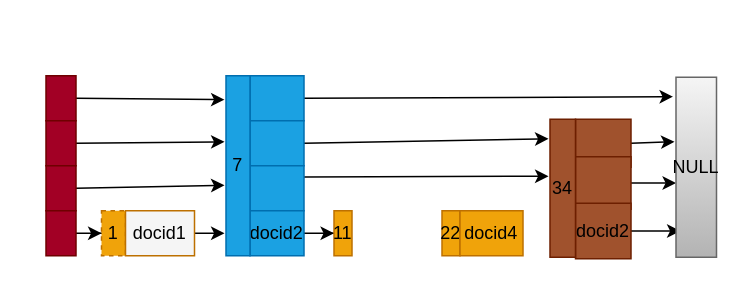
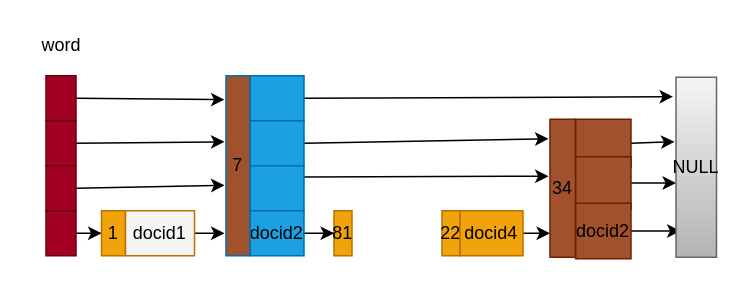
  <mxCell id="0" />
  <mxCell id="1" parent="0" />
  <mxCell id="2" style="edgeStyle=none;rounded=0;orthogonalLoop=1;jettySize=auto;html=1;exitX=1;exitY=0.5;exitDx=0;exitDy=0;entryX=-0.062;entryY=0.133;entryDx=0;entryDy=0;entryPerimeter=0;" edge="1" parent="1" source="3" target="21"><mxGeometry relative="1" as="geometry" /></mxCell>
  <mxCell id="3" value="" style="rounded=0;whiteSpace=wrap;html=1;fillColor=#a20025;strokeColor=#6F0000;" vertex="1" parent="1"><mxGeometry x="30" y="50" width="20" height="30" as="geometry" /></mxCell>
  <mxCell id="4" style="edgeStyle=none;rounded=0;orthogonalLoop=1;jettySize=auto;html=1;exitX=1;exitY=0.5;exitDx=0;exitDy=0;entryX=-0.062;entryY=0.367;entryDx=0;entryDy=0;entryPerimeter=0;" edge="1" parent="1" source="5" target="21"><mxGeometry relative="1" as="geometry" /></mxCell>
  <mxCell id="5" value="" style="rounded=0;whiteSpace=wrap;html=1;fillColor=#a20025;strokeColor=#6F0000;" vertex="1" parent="1"><mxGeometry x="30" y="80" width="20" height="30" as="geometry" /></mxCell>
  <mxCell id="6" style="edgeStyle=none;rounded=0;orthogonalLoop=1;jettySize=auto;html=1;exitX=1;exitY=0.5;exitDx=0;exitDy=0;entryX=-0.062;entryY=0.608;entryDx=0;entryDy=0;entryPerimeter=0;" edge="1" parent="1" source="7" target="21"><mxGeometry relative="1" as="geometry" /></mxCell>
  <mxCell id="7" value="" style="rounded=0;whiteSpace=wrap;html=1;fillColor=#a20025;strokeColor=#6F0000;" vertex="1" parent="1"><mxGeometry x="30" y="110" width="20" height="30" as="geometry" /></mxCell>
  <mxCell id="8" value="" style="edgeStyle=orthogonalEdgeStyle;rounded=0;orthogonalLoop=1;jettySize=auto;html=1;entryX=0;entryY=0.5;entryDx=0;entryDy=0;" edge="1" parent="1" source="9" target="10"><mxGeometry relative="1" as="geometry" /></mxCell>
  <mxCell id="9" value="" style="rounded=0;whiteSpace=wrap;html=1;fillColor=#a20025;strokeColor=#6F0000;" vertex="1" parent="1"><mxGeometry x="30" y="140" width="20" height="30" as="geometry" /></mxCell>
- <mxCell id="10" value="1" style="rounded=0;whiteSpace=wrap;html=1;fillColor=#f0a30a;strokeColor=#BD7000;dashed=1;" vertex="1" parent="1"><mxGeometry x="67" y="140" width="16" height="30" as="geometry" /></mxCell>
+ <mxCell id="10" value="1" style="rounded=0;whiteSpace=wrap;html=1;fillColor=#f0a30a;strokeColor=#BD7000;" vertex="1" parent="1"><mxGeometry x="67" y="140" width="16" height="30" as="geometry" /></mxCell>
  <mxCell id="11" value="" style="edgeStyle=orthogonalEdgeStyle;rounded=0;orthogonalLoop=1;jettySize=auto;html=1;" edge="1" parent="1" source="12"><mxGeometry relative="1" as="geometry"><mxPoint x="149" y="155" as="targetPoint" /></mxGeometry></mxCell>
  <mxCell id="12" value="docid1" style="rounded=0;whiteSpace=wrap;html=1;fillColor=#f5f5f5;strokeColor=#BD7000;" vertex="1" parent="1"><mxGeometry x="83" y="140" width="46" height="30" as="geometry" /></mxCell>
  <mxCell id="13" style="edgeStyle=none;rounded=0;orthogonalLoop=1;jettySize=auto;html=1;exitX=1;exitY=0.5;exitDx=0;exitDy=0;entryX=-0.074;entryY=0.108;entryDx=0;entryDy=0;entryPerimeter=0;" edge="1" parent="1" source="14" target="33"><mxGeometry relative="1" as="geometry" /></mxCell>
  <mxCell id="14" value="" style="rounded=0;whiteSpace=wrap;html=1;fillColor=#1ba1e2;strokeColor=#006EAF;" vertex="1" parent="1"><mxGeometry x="166" y="50" width="36" height="30" as="geometry" /></mxCell>
  <mxCell id="15" style="edgeStyle=none;rounded=0;orthogonalLoop=1;jettySize=auto;html=1;exitX=1;exitY=0.5;exitDx=0;exitDy=0;entryX=-0.059;entryY=0.141;entryDx=0;entryDy=0;entryPerimeter=0;" edge="1" parent="1" source="16" target="32"><mxGeometry relative="1" as="geometry" /></mxCell>
  <mxCell id="16" value="" style="rounded=0;whiteSpace=wrap;html=1;fillColor=#1ba1e2;strokeColor=#006EAF;" vertex="1" parent="1"><mxGeometry x="166" y="80" width="36" height="30" as="geometry" /></mxCell>
  <mxCell id="17" style="edgeStyle=none;rounded=0;orthogonalLoop=1;jettySize=auto;html=1;exitX=1;exitY=0.25;exitDx=0;exitDy=0;entryX=-0.059;entryY=0.413;entryDx=0;entryDy=0;entryPerimeter=0;" edge="1" parent="1" source="18" target="32"><mxGeometry relative="1" as="geometry" /></mxCell>
  <mxCell id="18" value="" style="rounded=0;whiteSpace=wrap;html=1;fillColor=#1ba1e2;strokeColor=#006EAF;" vertex="1" parent="1"><mxGeometry x="166" y="110" width="36" height="30" as="geometry" /></mxCell>
  <mxCell id="19" value="" style="edgeStyle=orthogonalEdgeStyle;rounded=0;orthogonalLoop=1;jettySize=auto;html=1;entryX=0;entryY=0.5;entryDx=0;entryDy=0;" edge="1" parent="1" source="20" target="22"><mxGeometry relative="1" as="geometry" /></mxCell>
  <mxCell id="20" value="docid2" style="rounded=0;whiteSpace=wrap;html=1;fillColor=#1ba1e2;strokeColor=#006EAF;" vertex="1" parent="1"><mxGeometry x="166" y="140" width="36" height="30" as="geometry" /></mxCell>
- <mxCell id="21" value="7" style="rounded=0;whiteSpace=wrap;html=1;fillColor=#1ba1e2;strokeColor=#006EAF;" vertex="1" parent="1"><mxGeometry x="150" y="50" width="16" height="120" as="geometry" /></mxCell>
- <mxCell id="22" value="11" style="rounded=0;whiteSpace=wrap;html=1;fillColor=#f0a30a;strokeColor=#BD7000;" vertex="1" parent="1"><mxGeometry x="222" y="140" width="12" height="30" as="geometry" /></mxCell>
+ <mxCell id="21" value="7" style="rounded=0;whiteSpace=wrap;html=1;fillColor=#a0522d;strokeColor=#006EAF;" vertex="1" parent="1"><mxGeometry x="150" y="50" width="16" height="120" as="geometry" /></mxCell>
+ <mxCell id="22" value="81" style="rounded=0;whiteSpace=wrap;html=1;fillColor=#f0a30a;strokeColor=#BD7000;" vertex="1" parent="1"><mxGeometry x="222" y="140" width="12" height="30" as="geometry" /></mxCell>
  <mxCell id="23" value="22" style="rounded=0;whiteSpace=wrap;html=1;fillColor=#f0a30a;strokeColor=#BD7000;" vertex="1" parent="1"><mxGeometry x="294" y="140" width="12" height="30" as="geometry" /></mxCell>
+ <mxCell id="24" value="" style="edgeStyle=orthogonalEdgeStyle;rounded=0;orthogonalLoop=1;jettySize=auto;html=1;" edge="1" parent="1" source="25" target="32"><mxGeometry relative="1" as="geometry"><Array as="points"><mxPoint x="380" y="155" /><mxPoint x="380" y="155" /></Array></mxGeometry></mxCell>
  <mxCell id="25" value="docid4" style="rounded=0;whiteSpace=wrap;html=1;fillColor=#f0a30a;strokeColor=#BD7000;" vertex="1" parent="1"><mxGeometry x="306" y="140" width="42" height="30" as="geometry" /></mxCell>
  <mxCell id="26" style="edgeStyle=none;rounded=0;orthogonalLoop=1;jettySize=auto;html=1;exitX=1;exitY=0.5;exitDx=0;exitDy=0;entryX=-0.037;entryY=0.358;entryDx=0;entryDy=0;entryPerimeter=0;" edge="1" parent="1" source="27" target="33"><mxGeometry relative="1" as="geometry" /></mxCell>
  <mxCell id="27" value="" style="rounded=0;whiteSpace=wrap;html=1;fillColor=#a0522d;strokeColor=#6D1F00;" vertex="1" parent="1"><mxGeometry x="383" y="79" width="37" height="32" as="geometry" /></mxCell>
  <mxCell id="28" value="" style="edgeStyle=orthogonalEdgeStyle;rounded=0;orthogonalLoop=1;jettySize=auto;html=1;" edge="1" parent="1" source="29" target="33"><mxGeometry relative="1" as="geometry"><Array as="points"><mxPoint x="450" y="124" /><mxPoint x="450" y="124" /></Array></mxGeometry></mxCell>
  <mxCell id="29" value="" style="rounded=0;whiteSpace=wrap;html=1;fillColor=#a0522d;strokeColor=#6D1F00;" vertex="1" parent="1"><mxGeometry x="383" y="104" width="37" height="35" as="geometry" /></mxCell>
  <mxCell id="30" value="" style="edgeStyle=orthogonalEdgeStyle;rounded=0;orthogonalLoop=1;jettySize=auto;html=1;entryX=0;entryY=0.832;entryDx=0;entryDy=0;entryPerimeter=0;" edge="1" parent="1" source="31"><mxGeometry relative="1" as="geometry"><mxPoint x="453" y="153.52" as="targetPoint" /></mxGeometry></mxCell>
  <mxCell id="31" value="docid2" style="rounded=0;whiteSpace=wrap;html=1;fillColor=#a0522d;strokeColor=#6D1F00;" vertex="1" parent="1"><mxGeometry x="383" y="135" width="37" height="37" as="geometry" /></mxCell>
  <mxCell id="32" value="34" style="rounded=0;whiteSpace=wrap;html=1;fillColor=#a0522d;strokeColor=#6D1F00;" vertex="1" parent="1"><mxGeometry x="366" y="79" width="17" height="92" as="geometry" /></mxCell>
  <mxCell id="33" value="NULL" style="rounded=0;whiteSpace=wrap;html=1;gradientColor=#b3b3b3;fillColor=#f5f5f5;strokeColor=#666666;" vertex="1" parent="1"><mxGeometry x="450" y="51" width="27" height="120" as="geometry" /></mxCell>
+ <mxCell id="34" value="word" style="text;html=1;align=center;verticalAlign=middle;resizable=0;points=[];autosize=1;" vertex="1" parent="1"><mxGeometry x="20" y="20" width="40" height="20" as="geometry" /></mxCell>
  <mxCell id="35" style="edgeStyle=none;rounded=0;orthogonalLoop=1;jettySize=auto;html=1;exitX=0.5;exitY=1;exitDx=0;exitDy=0;" edge="1" parent="1" source="31" target="31"><mxGeometry relative="1" as="geometry" /></mxCell>
